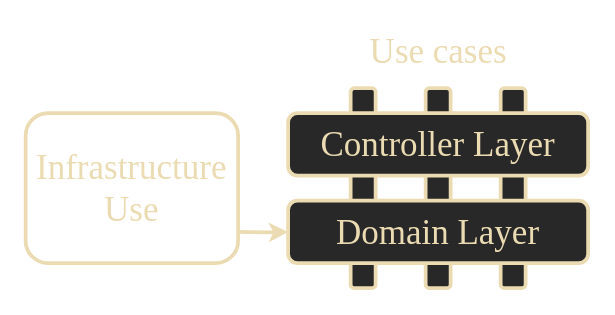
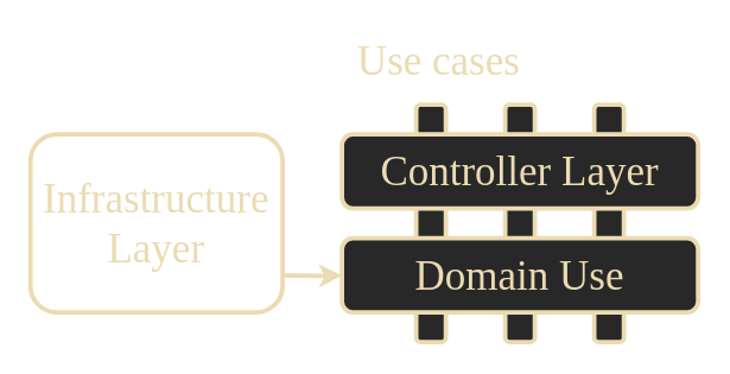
  <mxCell id="0" />
  <mxCell id="1" parent="0" />
  <mxCell id="2" value="" style="rounded=1;whiteSpace=wrap;html=1;strokeColor=#EBDBB2;strokeWidth=3;fillColor=#282828;" vertex="1" parent="1"><mxGeometry x="280" y="70" width="20" height="160" as="geometry" /></mxCell>
  <mxCell id="3" value="" style="rounded=1;whiteSpace=wrap;html=1;strokeColor=#EBDBB2;strokeWidth=3;fillColor=#282828;" vertex="1" parent="1"><mxGeometry x="340" y="70" width="20" height="160" as="geometry" /></mxCell>
  <mxCell id="4" value="" style="rounded=1;whiteSpace=wrap;html=1;strokeColor=#EBDBB2;strokeWidth=3;fillColor=#282828;" vertex="1" parent="1"><mxGeometry x="400" y="70" width="20" height="160" as="geometry" /></mxCell>
  <mxCell id="5" style="edgeStyle=orthogonalEdgeStyle;curved=1;rounded=0;orthogonalLoop=1;jettySize=auto;html=1;entryX=0;entryY=0.5;entryDx=0;entryDy=0;strokeColor=#EBDBB2;strokeWidth=3;" edge="1" parent="1" target="7"><mxGeometry relative="1" as="geometry"><mxPoint x="190" y="185" as="sourcePoint" /></mxGeometry></mxCell>
- <mxCell id="6" value="&lt;span style=&quot;color: rgb(235 , 219 , 178) ; font-family: &amp;#34;work sans&amp;#34; ; font-size: 28px ; white-space: normal&quot;&gt;Infrastructure Use&lt;/span&gt;" style="rounded=1;whiteSpace=wrap;html=1;fillColor=none;strokeColor=#EBDBB2;strokeWidth=3;" vertex="1" parent="1"><mxGeometry x="20" y="90" width="170" height="120" as="geometry" /></mxCell>
- <mxCell id="7" value="&lt;span style=&quot;color: rgb(235 , 219 , 178) ; font-family: &amp;#34;work sans&amp;#34; ; font-size: 28px ; white-space: normal&quot;&gt;Domain Layer&lt;/span&gt;" style="rounded=1;whiteSpace=wrap;html=1;fillColor=#282828;strokeColor=#EBDBB2;strokeWidth=3;" vertex="1" parent="1"><mxGeometry x="230" y="160" width="240" height="50" as="geometry" /></mxCell>
+ <mxCell id="6" value="&lt;span style=&quot;color: rgb(235 , 219 , 178) ; font-family: &amp;#34;work sans&amp;#34; ; font-size: 28px ; white-space: normal&quot;&gt;Infrastructure Layer&lt;/span&gt;" style="rounded=1;whiteSpace=wrap;html=1;fillColor=none;strokeColor=#EBDBB2;strokeWidth=3;" vertex="1" parent="1"><mxGeometry x="20" y="90" width="170" height="120" as="geometry" /></mxCell>
+ <mxCell id="7" value="&lt;span style=&quot;color: rgb(235 , 219 , 178) ; font-family: &amp;#34;work sans&amp;#34; ; font-size: 28px ; white-space: normal&quot;&gt;Domain Use&lt;/span&gt;" style="rounded=1;whiteSpace=wrap;html=1;fillColor=#282828;strokeColor=#EBDBB2;strokeWidth=3;" vertex="1" parent="1"><mxGeometry x="230" y="160" width="240" height="50" as="geometry" /></mxCell>
  <mxCell id="8" value="&lt;span style=&quot;color: rgb(235 , 219 , 178) ; font-family: &amp;#34;work sans&amp;#34; ; font-size: 28px ; white-space: normal&quot;&gt;Controller Layer&lt;/span&gt;" style="rounded=1;whiteSpace=wrap;html=1;fillColor=#282828;strokeColor=#EBDBB2;strokeWidth=3;" vertex="1" parent="1"><mxGeometry x="230" y="90" width="240" height="50" as="geometry" /></mxCell>
- <mxCell id="9" value="Use cases" style="text;html=1;align=center;verticalAlign=middle;resizable=0;points=[];autosize=1;fontColor=#EBDBB2;fontFamily=Work Sans;fontSize=28;" vertex="1" parent="1"><mxGeometry x="285" y="20" width="130" height="40" as="geometry" /></mxCell>
+ <mxCell id="9" value="Use cases" style="text;html=1;align=center;verticalAlign=middle;resizable=0;points=[];autosize=1;fontColor=#EBDBB2;fontFamily=Work Sans;fontSize=28;" vertex="1" parent="1"><mxGeometry x="230" y="20" width="130" height="40" as="geometry" /></mxCell>
